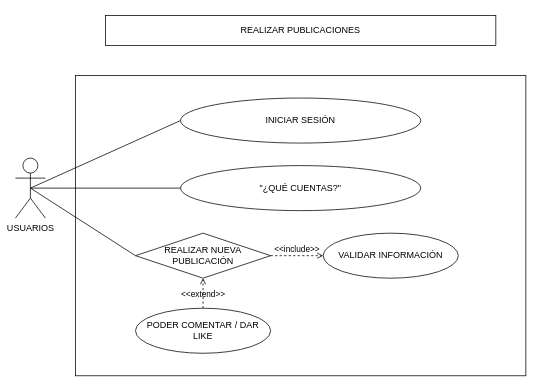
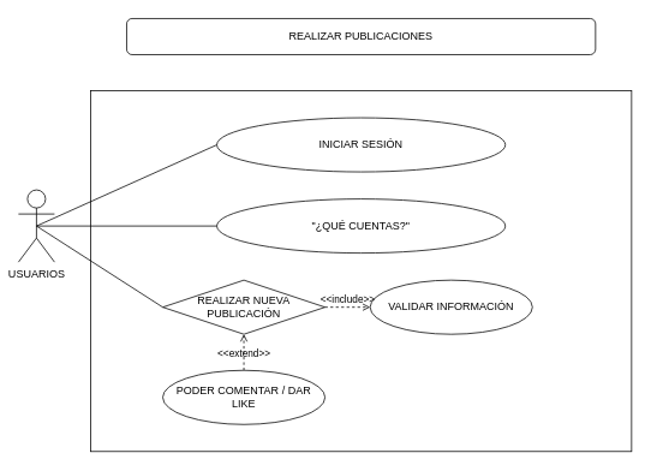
  <mxCell id="0" />
  <mxCell id="1" parent="0" />
  <mxCell id="2" value="" style="rounded=0;whiteSpace=wrap;html=1;" vertex="1" parent="1"><mxGeometry x="100" y="100" width="600" height="400" as="geometry" /></mxCell>
- <mxCell id="3" value="REALIZAR PUBLICACIONES" style="whiteSpace=wrap;html=1;rounded=0;" vertex="1" parent="1"><mxGeometry x="140" y="20" width="520" height="40" as="geometry" /></mxCell>
+ <mxCell id="3" value="REALIZAR PUBLICACIONES" style="rounded=1;whiteSpace=wrap;html=1;" vertex="1" parent="1"><mxGeometry x="140" y="20" width="520" height="40" as="geometry" /></mxCell>
  <mxCell id="4" value="USUARIOS" style="shape=umlActor;verticalLabelPosition=bottom;verticalAlign=top;html=1;outlineConnect=0;" vertex="1" parent="1"><mxGeometry x="20" y="210" width="40" height="80" as="geometry" /></mxCell>
  <mxCell id="5" value="INICIAR SESIÓN" style="ellipse;whiteSpace=wrap;html=1;" vertex="1" parent="1"><mxGeometry x="240" y="130" width="320" height="60" as="geometry" /></mxCell>
  <mxCell id="6" value="" style="endArrow=none;html=1;exitX=0.5;exitY=0.5;exitDx=0;exitDy=0;exitPerimeter=0;entryX=0;entryY=0.5;entryDx=0;entryDy=0;" edge="1" parent="1" source="4" target="5"><mxGeometry width="50" height="50" relative="1" as="geometry"><mxPoint x="370" y="290" as="sourcePoint" /><mxPoint x="420" y="240" as="targetPoint" /></mxGeometry></mxCell>
  <mxCell id="7" value="&quot;¿QUÉ CUENTAS?&quot;" style="ellipse;whiteSpace=wrap;html=1;" vertex="1" parent="1"><mxGeometry x="240" y="220" width="320" height="60" as="geometry" /></mxCell>
  <mxCell id="8" value="REALIZAR NUEVA PUBLICACIÓN" style="rhombus;whiteSpace=wrap;html=1;" vertex="1" parent="1"><mxGeometry x="180" y="310" width="180" height="60" as="geometry" /></mxCell>
  <mxCell id="9" value="" style="endArrow=none;html=1;entryX=0;entryY=0.5;entryDx=0;entryDy=0;exitX=0.5;exitY=0.5;exitDx=0;exitDy=0;exitPerimeter=0;" edge="1" parent="1" source="4" target="7"><mxGeometry width="50" height="50" relative="1" as="geometry"><mxPoint x="370" y="410" as="sourcePoint" /><mxPoint x="420" y="360" as="targetPoint" /></mxGeometry></mxCell>
- <mxCell id="10" value="VALIDAR INFORMACIÓN" style="ellipse;whiteSpace=wrap;html=1;" vertex="1" parent="1"><mxGeometry x="430" y="310" width="180" height="60" as="geometry" /></mxCell>
+ <mxCell id="10" value="VALIDAR INFORMACIÓN" style="ellipse;whiteSpace=wrap;html=1;" vertex="1" parent="1"><mxGeometry x="410" y="310" width="180" height="60" as="geometry" /></mxCell>
  <mxCell id="11" value="&amp;lt;&amp;lt;include&amp;gt;&amp;gt;" style="html=1;verticalAlign=bottom;labelBackgroundColor=none;endArrow=open;endFill=0;dashed=1;exitX=1;exitY=0.5;exitDx=0;exitDy=0;entryX=0;entryY=0.5;entryDx=0;entryDy=0;" edge="1" parent="1" source="8" target="10"><mxGeometry width="160" relative="1" as="geometry"><mxPoint x="310" y="390" as="sourcePoint" /><mxPoint x="470" y="390" as="targetPoint" /></mxGeometry></mxCell>
  <mxCell id="12" value="" style="endArrow=none;html=1;entryX=0.5;entryY=0.5;entryDx=0;entryDy=0;entryPerimeter=0;exitX=0;exitY=0.5;exitDx=0;exitDy=0;" edge="1" parent="1" source="8" target="4"><mxGeometry width="50" height="50" relative="1" as="geometry"><mxPoint x="370" y="420" as="sourcePoint" /><mxPoint x="420" y="370" as="targetPoint" /></mxGeometry></mxCell>
  <mxCell id="13" value="&amp;lt;&amp;lt;extend&amp;gt;&amp;gt;" style="html=1;verticalAlign=bottom;labelBackgroundColor=none;endArrow=open;endFill=0;dashed=1;entryX=0.5;entryY=1;entryDx=0;entryDy=0;exitX=0.5;exitY=0;exitDx=0;exitDy=0;" edge="1" parent="1" source="14" target="8"><mxGeometry x="-0.5" width="160" relative="1" as="geometry"><mxPoint x="310" y="390" as="sourcePoint" /><mxPoint x="470" y="390" as="targetPoint" /><mxPoint as="offset" /></mxGeometry></mxCell>
  <mxCell id="14" value="PODER COMENTAR / DAR LIKE" style="ellipse;whiteSpace=wrap;html=1;" vertex="1" parent="1"><mxGeometry x="180" y="410" width="180" height="60" as="geometry" /></mxCell>
